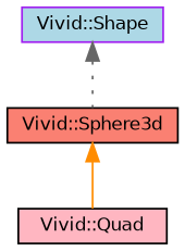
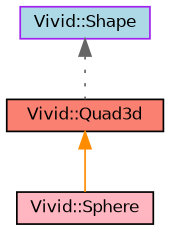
  digraph {
    node [color=black fontname=Helvetica fontsize=10 shape=box style=filled]
    edge [dir=back fontname=Helvetica fontsize=10 labelfontname=Helvetica labelfontsize=10]
    n1 [color=purple fillcolor=lightblue fontcolor=black height=0.2 label="Vivid::Shape" width=0.4]
-   n2 [fillcolor=salmon height=0.2 label="Vivid::Sphere3d" width=0.4]
-   n3 [fillcolor=lightpink height=0.2 label="Vivid::Quad" width=0.4]
+   n2 [fillcolor=salmon height=0.2 label="Vivid::Quad3d" width=0.4]
+   n3 [fillcolor=lightpink height=0.2 label="Vivid::Sphere" width=0.4]
    n1 -> n2 [color=gray40 style=dotted]
    n2 -> n3 [color=darkorange style=solid]
  }
